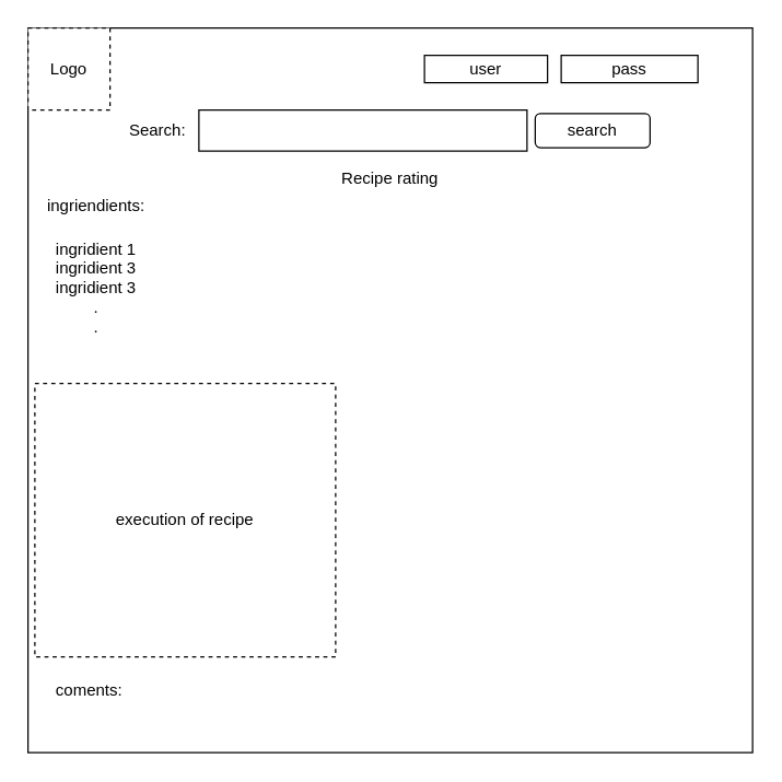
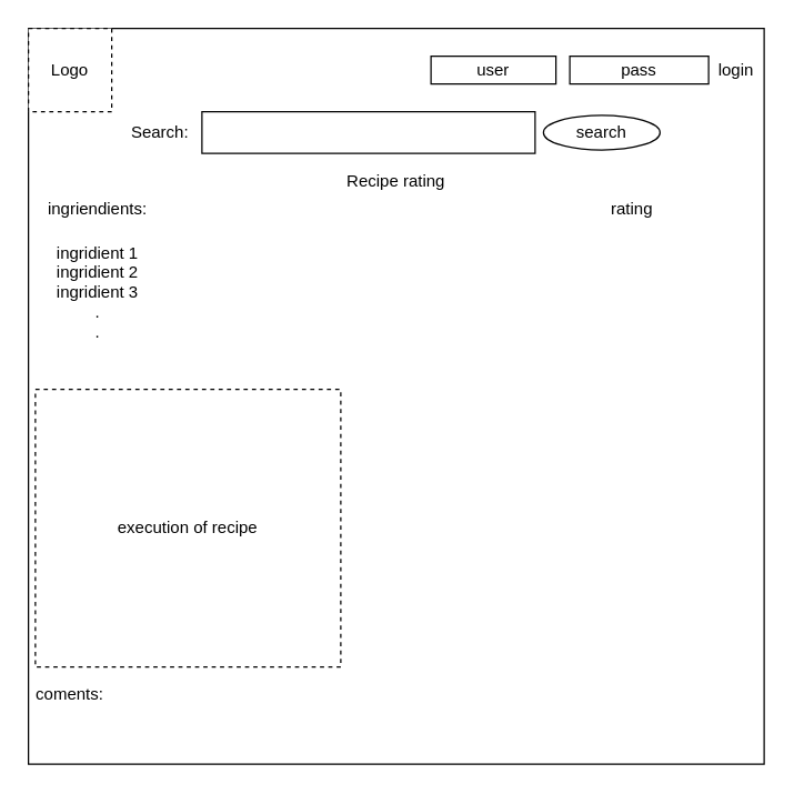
  <mxCell id="0" />
  <mxCell id="1" parent="0" />
  <mxCell id="2" value="" style="whiteSpace=wrap;html=1;aspect=fixed;" vertex="1" parent="1"><mxGeometry x="20" y="20" width="530" height="530" as="geometry" /></mxCell>
+ <mxCell id="3" value="login" style="text;html=1;strokeColor=none;fillColor=none;align=center;verticalAlign=middle;whiteSpace=wrap;rounded=0;" vertex="1" parent="1"><mxGeometry x="510" y="40" width="40" height="20" as="geometry" /></mxCell>
  <mxCell id="4" value="pass" style="rounded=0;whiteSpace=wrap;html=1;" vertex="1" parent="1"><mxGeometry x="410" y="40" width="100" height="20" as="geometry" /></mxCell>
  <mxCell id="5" value="user" style="rounded=0;whiteSpace=wrap;html=1;" vertex="1" parent="1"><mxGeometry x="310" y="40" width="90" height="20" as="geometry" /></mxCell>
  <mxCell id="6" value="ingriendients:" style="text;html=1;strokeColor=none;fillColor=none;align=center;verticalAlign=middle;whiteSpace=wrap;rounded=0;" vertex="1" parent="1"><mxGeometry x="50" y="140" width="40" height="20" as="geometry" /></mxCell>
- <mxCell id="7" value="ingridient 1&lt;br&gt;ingridient 3&lt;br&gt;ingridient 3&lt;br&gt;.&lt;br&gt;." style="text;html=1;strokeColor=none;fillColor=none;align=center;verticalAlign=middle;whiteSpace=wrap;rounded=0;" vertex="1" parent="1"><mxGeometry x="25" y="190" width="90" height="40" as="geometry" /></mxCell>
+ <mxCell id="7" value="ingridient 1&lt;br&gt;ingridient 2&lt;br&gt;ingridient 3&lt;br&gt;.&lt;br&gt;." style="text;html=1;strokeColor=none;fillColor=none;align=center;verticalAlign=middle;whiteSpace=wrap;rounded=0;" vertex="1" parent="1"><mxGeometry x="25" y="190" width="90" height="40" as="geometry" /></mxCell>
  <mxCell id="8" value="execution of recipe" style="rounded=0;whiteSpace=wrap;html=1;dashed=1;" vertex="1" parent="1"><mxGeometry x="25" y="280" width="220" height="200" as="geometry" /></mxCell>
- <mxCell id="9" value="coments:" style="text;html=1;strokeColor=none;fillColor=none;align=center;verticalAlign=middle;whiteSpace=wrap;rounded=0;dashed=1;" vertex="1" parent="1"><mxGeometry x="45" y="495" width="40" height="20" as="geometry" /></mxCell>
+ <mxCell id="9" value="coments:" style="text;html=1;strokeColor=none;fillColor=none;align=center;verticalAlign=middle;whiteSpace=wrap;rounded=0;dashed=1;" vertex="1" parent="1"><mxGeometry x="30" y="490" width="40" height="20" as="geometry" /></mxCell>
+ <mxCell id="10" value="rating" style="text;html=1;strokeColor=none;fillColor=none;align=center;verticalAlign=middle;whiteSpace=wrap;rounded=0;dashed=1;" vertex="1" parent="1"><mxGeometry x="435" y="140" width="40" height="20" as="geometry" /></mxCell>
  <mxCell id="11" value="Recipe rating" style="text;html=1;strokeColor=none;fillColor=none;align=center;verticalAlign=middle;whiteSpace=wrap;rounded=0;dashed=1;" vertex="1" parent="1"><mxGeometry x="225" y="120" width="120" height="20" as="geometry" /></mxCell>
  <mxCell id="12" value="Logo" style="rounded=0;whiteSpace=wrap;html=1;dashed=1;fillColor=#ffffff;" vertex="1" parent="1"><mxGeometry x="20" y="20" width="60" height="60" as="geometry" /></mxCell>
  <mxCell id="13" value="Search:" style="text;html=1;strokeColor=none;fillColor=none;align=center;verticalAlign=middle;whiteSpace=wrap;rounded=0;" parent="1" vertex="1"><mxGeometry x="95" y="85" width="40" height="20" as="geometry" /></mxCell>
  <mxCell id="14" value="" style="rounded=0;whiteSpace=wrap;html=1;" parent="1" vertex="1"><mxGeometry x="145" y="80" width="240" height="30" as="geometry" /></mxCell>
- <mxCell id="15" value="search" style="rounded=1;whiteSpace=wrap;html=1;" parent="1" vertex="1"><mxGeometry x="391" y="82.5" width="84" height="25" as="geometry" /></mxCell>
+ <mxCell id="15" value="search" style="ellipse;whiteSpace=wrap;html=1;" parent="1" vertex="1"><mxGeometry x="391" y="82.5" width="84" height="25" as="geometry" /></mxCell>
